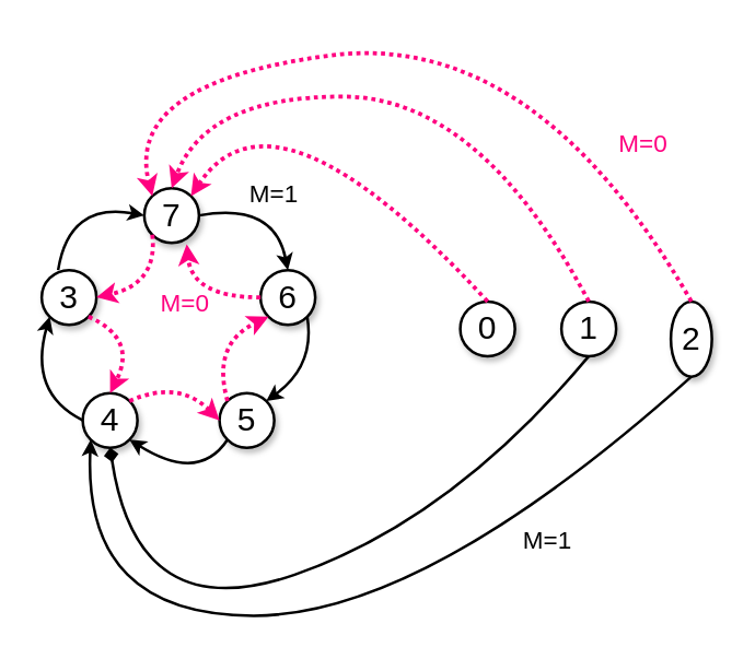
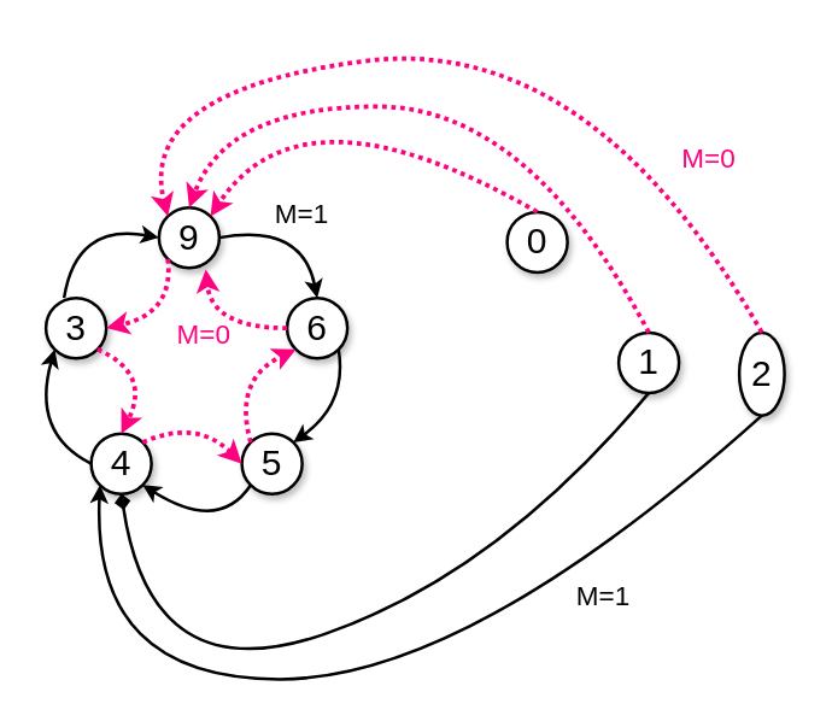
  <mxCell id="0" />
  <mxCell id="1" parent="0" />
  <mxCell id="2" value="" style="group" vertex="1" connectable="0" parent="1"><mxGeometry x="20" y="20" width="510" height="440" as="geometry" /></mxCell>
  <mxCell id="3" value="" style="group" parent="2" vertex="1" connectable="0"><mxGeometry y="107" width="210" height="226" as="geometry" /></mxCell>
- <mxCell id="4" value="7" style="ellipse;whiteSpace=wrap;html=1;aspect=fixed;fontSize=24;textShadow=0;labelBackgroundColor=default;shadow=1;strokeWidth=2;" parent="3" vertex="1"><mxGeometry x="85" y="10" width="40" height="40" as="geometry" /></mxCell>
+ <mxCell id="4" value="9" style="ellipse;whiteSpace=wrap;html=1;aspect=fixed;fontSize=24;textShadow=0;labelBackgroundColor=default;shadow=1;strokeWidth=2;" parent="3" vertex="1"><mxGeometry x="85" y="10" width="40" height="40" as="geometry" /></mxCell>
  <mxCell id="5" value="6" style="ellipse;whiteSpace=wrap;html=1;aspect=fixed;fontSize=24;textShadow=0;labelBackgroundColor=default;shadow=1;strokeWidth=2;" parent="3" vertex="1"><mxGeometry x="170" y="70" width="40" height="40" as="geometry" /></mxCell>
  <mxCell id="6" value="5" style="ellipse;whiteSpace=wrap;html=1;aspect=fixed;fontSize=24;textShadow=0;labelBackgroundColor=default;shadow=1;strokeWidth=2;" parent="3" vertex="1"><mxGeometry x="140" y="160" width="40" height="40" as="geometry" /></mxCell>
  <mxCell id="7" value="4" style="ellipse;whiteSpace=wrap;html=1;aspect=fixed;fontSize=24;textShadow=0;labelBackgroundColor=default;shadow=1;strokeWidth=2;" parent="3" vertex="1"><mxGeometry x="40" y="160" width="40" height="40" as="geometry" /></mxCell>
  <mxCell id="8" value="3" style="ellipse;whiteSpace=wrap;html=1;aspect=fixed;fontSize=24;textShadow=0;labelBackgroundColor=default;shadow=1;strokeWidth=2;" parent="3" vertex="1"><mxGeometry x="10" y="70" width="40" height="40" as="geometry" /></mxCell>
  <mxCell id="9" value="" style="endArrow=classic;html=1;rounded=0;exitX=1;exitY=0.5;exitDx=0;exitDy=0;entryX=0.5;entryY=0;entryDx=0;entryDy=0;curved=1;strokeWidth=2;" parent="3" source="4" target="5" edge="1"><mxGeometry width="50" height="50" relative="1" as="geometry"><mxPoint x="180" y="280" as="sourcePoint" /><mxPoint x="230" y="230" as="targetPoint" /><Array as="points"><mxPoint x="180" y="20" /></Array></mxGeometry></mxCell>
  <mxCell id="10" value="" style="endArrow=classic;html=1;rounded=0;exitX=1;exitY=1;exitDx=0;exitDy=0;entryX=1;entryY=0;entryDx=0;entryDy=0;curved=1;strokeWidth=2;" parent="3" source="5" target="6" edge="1"><mxGeometry width="50" height="50" relative="1" as="geometry"><mxPoint x="210" y="150" as="sourcePoint" /><mxPoint x="275" y="190" as="targetPoint" /><Array as="points"><mxPoint x="210" y="140" /></Array></mxGeometry></mxCell>
  <mxCell id="11" value="" style="endArrow=classic;html=1;rounded=0;exitX=0;exitY=1;exitDx=0;exitDy=0;entryX=1;entryY=1;entryDx=0;entryDy=0;curved=1;strokeWidth=2;" parent="3" source="6" target="7" edge="1"><mxGeometry width="50" height="50" relative="1" as="geometry"><mxPoint x="119" y="190" as="sourcePoint" /><mxPoint x="89" y="252" as="targetPoint" /><Array as="points"><mxPoint x="125" y="226" /></Array></mxGeometry></mxCell>
  <mxCell id="12" value="" style="endArrow=classic;html=1;rounded=0;exitX=0;exitY=0.5;exitDx=0;exitDy=0;entryX=0;entryY=1;entryDx=0;entryDy=0;curved=1;strokeWidth=2;" parent="3" source="7" target="8" edge="1"><mxGeometry width="50" height="50" relative="1" as="geometry"><mxPoint x="10" y="180" as="sourcePoint" /><mxPoint x="-20" y="242" as="targetPoint" /><Array as="points"><mxPoint y="160" /></Array></mxGeometry></mxCell>
  <mxCell id="13" value="" style="endArrow=classic;html=1;rounded=0;exitX=0.3;exitY=0;exitDx=0;exitDy=0;entryX=0;entryY=0.5;entryDx=0;entryDy=0;curved=1;strokeWidth=2;exitPerimeter=0;" parent="3" source="8" target="4" edge="1"><mxGeometry width="50" height="50" relative="1" as="geometry"><mxPoint x="10" y="36" as="sourcePoint" /><mxPoint x="-14" y="-40" as="targetPoint" /><Array as="points"><mxPoint x="30" y="20" /></Array></mxGeometry></mxCell>
  <mxCell id="14" value="" style="endArrow=classic;html=1;rounded=0;exitX=0;exitY=0.5;exitDx=0;exitDy=0;entryX=0.775;entryY=1.025;entryDx=0;entryDy=0;curved=1;strokeWidth=3;entryPerimeter=0;strokeColor=#FF0080;dashed=1;dashPattern=1 1;" parent="3" source="5" target="4" edge="1"><mxGeometry width="50" height="50" relative="1" as="geometry"><mxPoint x="165" y="100" as="sourcePoint" /><mxPoint x="100" y="60" as="targetPoint" /><Array as="points"><mxPoint x="120" y="90" /></Array></mxGeometry></mxCell>
  <mxCell id="15" value="" style="endArrow=classic;html=1;rounded=0;exitX=0;exitY=0;exitDx=0;exitDy=0;entryX=0;entryY=1;entryDx=0;entryDy=0;curved=1;strokeWidth=3;strokeColor=#FF0080;dashed=1;dashPattern=1 1;" parent="3" source="6" target="5" edge="1"><mxGeometry width="50" height="50" relative="1" as="geometry"><mxPoint x="140" y="160" as="sourcePoint" /><mxPoint x="170" y="98" as="targetPoint" /><Array as="points"><mxPoint x="134" y="124" /></Array></mxGeometry></mxCell>
  <mxCell id="16" value="" style="endArrow=classic;html=1;rounded=0;exitX=1;exitY=0;exitDx=0;exitDy=0;entryX=0;entryY=0.5;entryDx=0;entryDy=0;curved=1;strokeWidth=3;strokeColor=#FF0080;dashed=1;dashPattern=1 1;" parent="3" source="7" target="6" edge="1"><mxGeometry width="50" height="50" relative="1" as="geometry"><mxPoint x="80" y="236" as="sourcePoint" /><mxPoint x="156" y="227" as="targetPoint" /><Array as="points"><mxPoint x="110" y="150" /></Array></mxGeometry></mxCell>
  <mxCell id="17" value="" style="endArrow=classic;html=1;rounded=0;exitX=1;exitY=1;exitDx=0;exitDy=0;entryX=0.5;entryY=0;entryDx=0;entryDy=0;curved=1;strokeWidth=3;strokeColor=#FF0080;dashed=1;dashPattern=1 1;" parent="3" source="8" target="7" edge="1"><mxGeometry width="50" height="50" relative="1" as="geometry"><mxPoint x="10" y="114" as="sourcePoint" /><mxPoint x="34" y="190" as="targetPoint" /><Array as="points"><mxPoint x="80" y="120" /></Array></mxGeometry></mxCell>
  <mxCell id="18" value="" style="endArrow=classic;html=1;rounded=0;entryX=1;entryY=0.5;entryDx=0;entryDy=0;curved=1;strokeWidth=3;exitX=0;exitY=1;exitDx=0;exitDy=0;strokeColor=#FF0080;dashed=1;dashPattern=1 1;" parent="3" source="4" target="8" edge="1"><mxGeometry width="50" height="50" relative="1" as="geometry"><mxPoint x="80" y="60" as="sourcePoint" /><mxPoint x="30" y="60" as="targetPoint" /><Array as="points"><mxPoint x="95" y="80" /></Array></mxGeometry></mxCell>
  <mxCell id="19" value="M=1" style="text;html=1;align=center;verticalAlign=middle;whiteSpace=wrap;rounded=0;fontSize=18;" parent="3" vertex="1"><mxGeometry x="150" width="60" height="30" as="geometry" /></mxCell>
  <mxCell id="20" value="M=0" style="text;html=1;align=center;verticalAlign=middle;whiteSpace=wrap;rounded=0;fontSize=18;fontColor=#FF0080;" parent="3" vertex="1"><mxGeometry x="85" y="80" width="60" height="30" as="geometry" /></mxCell>
- <mxCell id="21" value="0" style="ellipse;whiteSpace=wrap;html=1;aspect=fixed;fontSize=24;textShadow=0;labelBackgroundColor=default;shadow=1;strokeWidth=2;" parent="2" vertex="1"><mxGeometry x="316" y="200" width="40" height="40" as="geometry" /></mxCell>
+ <mxCell id="21" value="0" style="ellipse;whiteSpace=wrap;html=1;aspect=fixed;fontSize=24;textShadow=0;labelBackgroundColor=default;shadow=1;strokeWidth=2;" parent="2" vertex="1"><mxGeometry x="316" y="120" width="40" height="40" as="geometry" /></mxCell>
  <mxCell id="22" value="" style="endArrow=classic;html=1;rounded=0;exitX=0.5;exitY=0;exitDx=0;exitDy=0;curved=1;strokeWidth=3;strokeColor=#FF0080;dashed=1;dashPattern=1 1;entryX=1;entryY=0;entryDx=0;entryDy=0;" parent="2" edge="1" target="4" source="21"><mxGeometry width="50" height="50" relative="1" as="geometry"><mxPoint x="316" y="240" as="sourcePoint" /><mxPoint x="256" y="240" as="targetPoint" /><Array as="points"><mxPoint x="180" y="30" /></Array></mxGeometry></mxCell>
  <mxCell id="23" value="M=1" style="text;html=1;align=center;verticalAlign=middle;whiteSpace=wrap;rounded=0;fontSize=18;" parent="2" vertex="1"><mxGeometry x="350" y="360" width="60" height="30" as="geometry" /></mxCell>
  <mxCell id="24" value="M=0" style="text;html=1;align=center;verticalAlign=middle;whiteSpace=wrap;rounded=0;fontSize=18;fontColor=#FF0080;" parent="2" vertex="1"><mxGeometry x="420" y="70" width="60" height="30" as="geometry" /></mxCell>
  <mxCell id="25" value="1" style="ellipse;whiteSpace=wrap;html=1;aspect=fixed;fontSize=24;textShadow=0;labelBackgroundColor=default;shadow=1;strokeWidth=2;" parent="2" vertex="1"><mxGeometry x="390" y="200" width="40" height="40" as="geometry" /></mxCell>
  <mxCell id="26" value="" style="endArrow=diamond;html=1;rounded=0;exitX=0.5;exitY=1;exitDx=0;exitDy=0;curved=1;strokeWidth=2;entryX=0.5;entryY=1;entryDx=0;entryDy=0;" parent="2" source="25" edge="1" target="7"><mxGeometry width="50" height="50" relative="1" as="geometry"><mxPoint x="516" y="360" as="sourcePoint" /><mxPoint x="270" y="180" as="targetPoint" /><Array as="points"><mxPoint x="310" y="360" /><mxPoint x="80" y="440" /></Array></mxGeometry></mxCell>
  <mxCell id="27" value="" style="endArrow=classic;html=1;rounded=0;exitX=0.5;exitY=0;exitDx=0;exitDy=0;curved=1;strokeWidth=3;strokeColor=#FF0080;dashed=1;dashPattern=1 1;entryX=0.5;entryY=0;entryDx=0;entryDy=0;" parent="2" edge="1" target="4" source="25"><mxGeometry width="50" height="50" relative="1" as="geometry"><mxPoint x="456" y="160" as="sourcePoint" /><mxPoint x="350" y="260" as="targetPoint" /><Array as="points"><mxPoint x="330" y="50" /><mxPoint x="130" y="50" /></Array></mxGeometry></mxCell>
  <mxCell id="28" value="2" style="ellipse;whiteSpace=wrap;html=1;aspect=fixed;fontSize=24;textShadow=0;labelBackgroundColor=default;shadow=1;strokeWidth=2;" parent="2" vertex="1"><mxGeometry x="470" y="200" width="30" height="55" as="geometry" /></mxCell>
  <mxCell id="29" value="" style="endArrow=classic;html=1;rounded=0;exitX=0.5;exitY=1;exitDx=0;exitDy=0;curved=1;strokeWidth=2;entryX=0;entryY=1;entryDx=0;entryDy=0;" parent="2" source="28" edge="1" target="7"><mxGeometry width="50" height="50" relative="1" as="geometry"><mxPoint x="616" y="200" as="sourcePoint" /><mxPoint x="300" y="440" as="targetPoint" /><Array as="points"><mxPoint x="290" y="430" /><mxPoint x="40" y="430" /></Array></mxGeometry></mxCell>
  <mxCell id="30" value="" style="endArrow=classic;html=1;rounded=0;exitX=0.5;exitY=0;exitDx=0;exitDy=0;curved=1;strokeWidth=3;strokeColor=#FF0080;dashed=1;dashPattern=1 1;entryX=0;entryY=0;entryDx=0;entryDy=0;" parent="2" edge="1" target="4" source="28"><mxGeometry width="50" height="50" relative="1" as="geometry"><mxPoint x="486" y="80" as="sourcePoint" /><mxPoint x="390" y="80" as="targetPoint" /><Array as="points"><mxPoint x="370" /><mxPoint x="70" y="40" /></Array></mxGeometry></mxCell>
